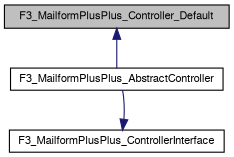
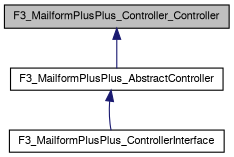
  digraph {
    node [color=black fillcolor=white fontname=FreeSans fontsize=10 shape=record style=filled]
    edge [color=midnightblue dir=back fontname=FreeSans fontsize=10 labelfontname=FreeSans labelfontsize=10 style=solid]
-   n1 [fillcolor=grey75 fontcolor=black height=0.2 label=F3_MailformPlusPlus_Controller_Default width=0.4]
+   n1 [fillcolor=grey75 fontcolor=black height=0.2 label=F3_MailformPlusPlus_Controller_Controller width=0.4]
    n2 [height=0.2 label=F3_MailformPlusPlus_AbstractController width=0.4]
    n3 [height=0.2 label=F3_MailformPlusPlus_ControllerInterface width=0.4]
    n1 -> n2
-   n3 -> n2
+   n2 -> n3
  }
